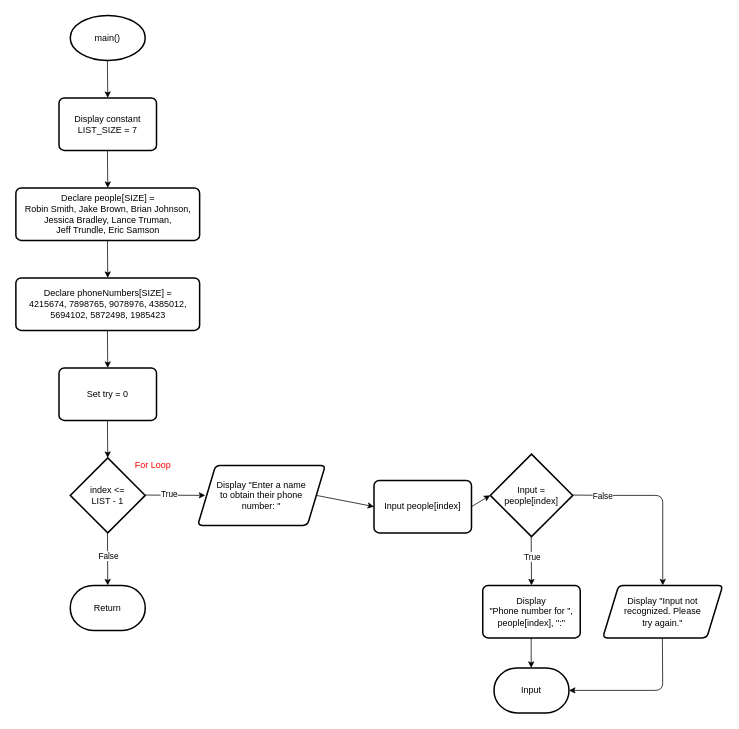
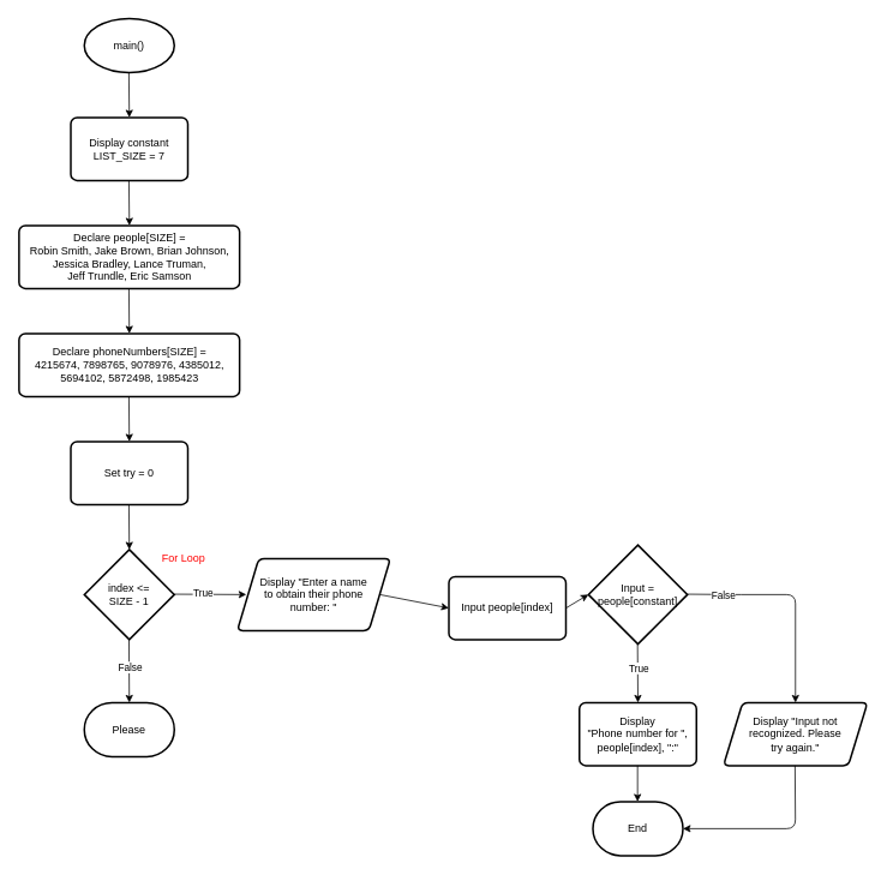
  <mxCell id="0" />
  <mxCell id="1" parent="0" />
  <mxCell id="2" value="main()" style="strokeWidth=2;html=1;shape=mxgraph.flowchart.start_1;whiteSpace=wrap;" parent="1" vertex="1"><mxGeometry x="93" y="20" width="100" height="60" as="geometry" /></mxCell>
  <mxCell id="3" value="" style="endArrow=classic;html=1;" parent="1" edge="1"><mxGeometry width="50" height="50" relative="1" as="geometry"><mxPoint x="142.5" y="80" as="sourcePoint" /><mxPoint x="143" y="130" as="targetPoint" /></mxGeometry></mxCell>
  <mxCell id="4" value="Display constant&lt;br&gt;LIST_SIZE = 7" style="rounded=1;whiteSpace=wrap;html=1;absoluteArcSize=1;arcSize=14;strokeWidth=2;" parent="1" vertex="1"><mxGeometry x="78" y="130" width="130" height="70" as="geometry" /></mxCell>
  <mxCell id="5" value="" style="endArrow=classic;html=1;" parent="1" edge="1"><mxGeometry width="50" height="50" relative="1" as="geometry"><mxPoint x="142.58" y="200" as="sourcePoint" /><mxPoint x="143.08" y="250" as="targetPoint" /></mxGeometry></mxCell>
  <mxCell id="6" value="Declare people[SIZE] = &lt;br&gt;Robin Smith, Jake Brown, Brian Johnson,&lt;br&gt;Jessica Bradley, Lance Truman,&lt;br&gt;Jeff Trundle, Eric Samson" style="rounded=1;whiteSpace=wrap;html=1;absoluteArcSize=1;arcSize=14;strokeWidth=2;" parent="1" vertex="1"><mxGeometry x="20.5" y="250" width="245" height="70" as="geometry" /></mxCell>
  <mxCell id="7" value="" style="endArrow=classic;html=1;" parent="1" edge="1"><mxGeometry width="50" height="50" relative="1" as="geometry"><mxPoint x="142.58" y="320" as="sourcePoint" /><mxPoint x="143" y="370" as="targetPoint" /></mxGeometry></mxCell>
  <mxCell id="8" value="Declare phoneNumbers[SIZE] =&lt;br&gt;4215674, 7898765, 9078976, 4385012,&lt;br&gt;5694102, 5872498, 1985423" style="rounded=1;whiteSpace=wrap;html=1;absoluteArcSize=1;arcSize=14;strokeWidth=2;" parent="1" vertex="1"><mxGeometry x="20.5" y="370" width="245" height="70" as="geometry" /></mxCell>
  <mxCell id="9" value="" style="endArrow=classic;html=1;" parent="1" edge="1"><mxGeometry width="50" height="50" relative="1" as="geometry"><mxPoint x="142.58" y="440" as="sourcePoint" /><mxPoint x="143" y="490" as="targetPoint" /></mxGeometry></mxCell>
  <mxCell id="10" value="Set try = 0" style="rounded=1;whiteSpace=wrap;html=1;absoluteArcSize=1;arcSize=14;strokeWidth=2;" parent="1" vertex="1"><mxGeometry x="78" y="490" width="130" height="70" as="geometry" /></mxCell>
  <mxCell id="11" value="" style="endArrow=classic;html=1;" parent="1" edge="1"><mxGeometry width="50" height="50" relative="1" as="geometry"><mxPoint x="142.58" y="560" as="sourcePoint" /><mxPoint x="143" y="610" as="targetPoint" /></mxGeometry></mxCell>
- <mxCell id="12" value="index &amp;lt;=&lt;br&gt;LIST - 1" style="strokeWidth=2;html=1;shape=mxgraph.flowchart.decision;whiteSpace=wrap;" parent="1" vertex="1"><mxGeometry x="93" y="610" width="100" height="100" as="geometry" /></mxCell>
+ <mxCell id="12" value="index &amp;lt;=&lt;br&gt;SIZE - 1" style="strokeWidth=2;html=1;shape=mxgraph.flowchart.decision;whiteSpace=wrap;" parent="1" vertex="1"><mxGeometry x="93" y="610" width="100" height="100" as="geometry" /></mxCell>
  <mxCell id="13" value="" style="endArrow=classic;html=1;" parent="1" edge="1"><mxGeometry width="50" height="50" relative="1" as="geometry"><mxPoint x="193" y="659.58" as="sourcePoint" /><mxPoint x="273" y="660" as="targetPoint" /></mxGeometry></mxCell>
  <mxCell id="14" value="True" style="edgeLabel;html=1;align=center;verticalAlign=middle;resizable=0;points=[];" parent="13" vertex="1" connectable="0"><mxGeometry x="-0.214" y="1" relative="1" as="geometry"><mxPoint as="offset" /></mxGeometry></mxCell>
  <mxCell id="15" value="" style="endArrow=classic;html=1;" parent="1" edge="1"><mxGeometry width="50" height="50" relative="1" as="geometry"><mxPoint x="142.66" y="710" as="sourcePoint" /><mxPoint x="143" y="780" as="targetPoint" /></mxGeometry></mxCell>
  <mxCell id="16" value="False" style="edgeLabel;html=1;align=center;verticalAlign=middle;resizable=0;points=[];" parent="15" vertex="1" connectable="0"><mxGeometry x="-0.491" y="1" relative="1" as="geometry"><mxPoint x="-0.74" y="12.51" as="offset" /></mxGeometry></mxCell>
  <mxCell id="17" value="Display &quot;Enter a name&lt;br&gt;to obtain their phone&lt;br&gt;number: &quot;" style="shape=parallelogram;html=1;strokeWidth=2;perimeter=parallelogramPerimeter;whiteSpace=wrap;rounded=1;arcSize=12;size=0.14;" parent="1" vertex="1"><mxGeometry x="263" y="620" width="170" height="80" as="geometry" /></mxCell>
  <mxCell id="18" value="" style="endArrow=classic;html=1;exitX=1;exitY=0.5;exitDx=0;exitDy=0;entryX=0;entryY=0.5;entryDx=0;entryDy=0;" parent="1" source="17" target="19" edge="1"><mxGeometry width="50" height="50" relative="1" as="geometry"><mxPoint x="453" y="700" as="sourcePoint" /><mxPoint x="453.42" y="750" as="targetPoint" /></mxGeometry></mxCell>
  <mxCell id="19" value="Input people[index]" style="rounded=1;whiteSpace=wrap;html=1;absoluteArcSize=1;arcSize=14;strokeWidth=2;" parent="1" vertex="1"><mxGeometry x="498" y="640" width="130" height="70" as="geometry" /></mxCell>
  <mxCell id="20" value="" style="endArrow=classic;html=1;exitX=1;exitY=0.5;exitDx=0;exitDy=0;" parent="1" source="19" edge="1"><mxGeometry width="50" height="50" relative="1" as="geometry"><mxPoint x="663" y="645" as="sourcePoint" /><mxPoint x="653" y="660" as="targetPoint" /></mxGeometry></mxCell>
- <mxCell id="21" value="Input = people[index]" style="strokeWidth=2;html=1;shape=mxgraph.flowchart.decision;whiteSpace=wrap;" parent="1" vertex="1"><mxGeometry x="653" y="605" width="110" height="110" as="geometry" /></mxCell>
+ <mxCell id="21" value="Input = people[constant]" style="strokeWidth=2;html=1;shape=mxgraph.flowchart.decision;whiteSpace=wrap;" parent="1" vertex="1"><mxGeometry x="653" y="605" width="110" height="110" as="geometry" /></mxCell>
  <mxCell id="22" value="" style="endArrow=classic;html=1;entryX=0.5;entryY=0;entryDx=0;entryDy=0;" parent="1" target="26" edge="1"><mxGeometry width="50" height="50" relative="1" as="geometry"><mxPoint x="707.58" y="715" as="sourcePoint" /><mxPoint x="708" y="775" as="targetPoint" /></mxGeometry></mxCell>
  <mxCell id="23" value="True" style="edgeLabel;html=1;align=center;verticalAlign=middle;resizable=0;points=[];" parent="22" vertex="1" connectable="0"><mxGeometry x="-0.283" y="2" relative="1" as="geometry"><mxPoint x="-1.58" y="3.33" as="offset" /></mxGeometry></mxCell>
  <mxCell id="24" value="" style="endArrow=classic;html=1;entryX=0.5;entryY=0;entryDx=0;entryDy=0;" parent="1" edge="1" target="29"><mxGeometry width="50" height="50" relative="1" as="geometry"><mxPoint x="763" y="659.58" as="sourcePoint" /><mxPoint x="623" y="500" as="targetPoint" /><Array as="points"><mxPoint x="813" y="660" /><mxPoint x="883" y="660" /></Array></mxGeometry></mxCell>
  <mxCell id="25" value="False" style="edgeLabel;html=1;align=center;verticalAlign=middle;resizable=0;points=[];" parent="24" vertex="1" connectable="0"><mxGeometry x="-0.867" relative="1" as="geometry"><mxPoint x="24.0" y="0.29" as="offset" /></mxGeometry></mxCell>
  <mxCell id="26" value="Display &lt;br&gt;&quot;Phone number for &quot;, people[index], &quot;:&quot;" style="rounded=1;whiteSpace=wrap;html=1;absoluteArcSize=1;arcSize=14;strokeWidth=2;" parent="1" vertex="1"><mxGeometry x="643" y="780" width="130" height="70" as="geometry" /></mxCell>
  <mxCell id="27" value="" style="endArrow=classic;html=1;" parent="1" edge="1"><mxGeometry width="50" height="50" relative="1" as="geometry"><mxPoint x="707.58" y="850" as="sourcePoint" /><mxPoint x="707.58" y="890" as="targetPoint" /></mxGeometry></mxCell>
  <mxCell id="28" value="&lt;font color=&quot;#ff0000&quot;&gt;For Loop&lt;/font&gt;" style="text;html=1;align=center;verticalAlign=middle;resizable=0;points=[];autosize=1;" parent="1" vertex="1"><mxGeometry x="173" y="610" width="60" height="20" as="geometry" /></mxCell>
  <mxCell id="29" value="Display &quot;Input not recognized. Please&lt;br&gt;try again.&quot;" style="shape=parallelogram;html=1;strokeWidth=2;perimeter=parallelogramPerimeter;whiteSpace=wrap;rounded=1;arcSize=12;size=0.133;" parent="1" vertex="1"><mxGeometry x="803" y="780" width="160" height="70" as="geometry" /></mxCell>
- <mxCell id="30" value="Return" style="strokeWidth=2;html=1;shape=mxgraph.flowchart.terminator;whiteSpace=wrap;" parent="1" vertex="1"><mxGeometry x="93" y="780" width="100" height="60" as="geometry" /></mxCell>
- <mxCell id="31" value="Input" style="strokeWidth=2;html=1;shape=mxgraph.flowchart.terminator;whiteSpace=wrap;" parent="1" vertex="1"><mxGeometry x="658" y="890" width="100" height="60" as="geometry" /></mxCell>
+ <mxCell id="30" value="Please" style="strokeWidth=2;html=1;shape=mxgraph.flowchart.terminator;whiteSpace=wrap;" parent="1" vertex="1"><mxGeometry x="93" y="780" width="100" height="60" as="geometry" /></mxCell>
+ <mxCell id="31" value="End" style="strokeWidth=2;html=1;shape=mxgraph.flowchart.terminator;whiteSpace=wrap;" parent="1" vertex="1"><mxGeometry x="658" y="890" width="100" height="60" as="geometry" /></mxCell>
  <mxCell id="32" value="" style="endArrow=classic;html=1;entryX=1;entryY=0.5;entryDx=0;entryDy=0;entryPerimeter=0;" edge="1" parent="1" target="31"><mxGeometry width="50" height="50" relative="1" as="geometry"><mxPoint x="882.5" y="850" as="sourcePoint" /><mxPoint x="882.92" y="900" as="targetPoint" /><Array as="points"><mxPoint x="883" y="920" /></Array></mxGeometry></mxCell>
